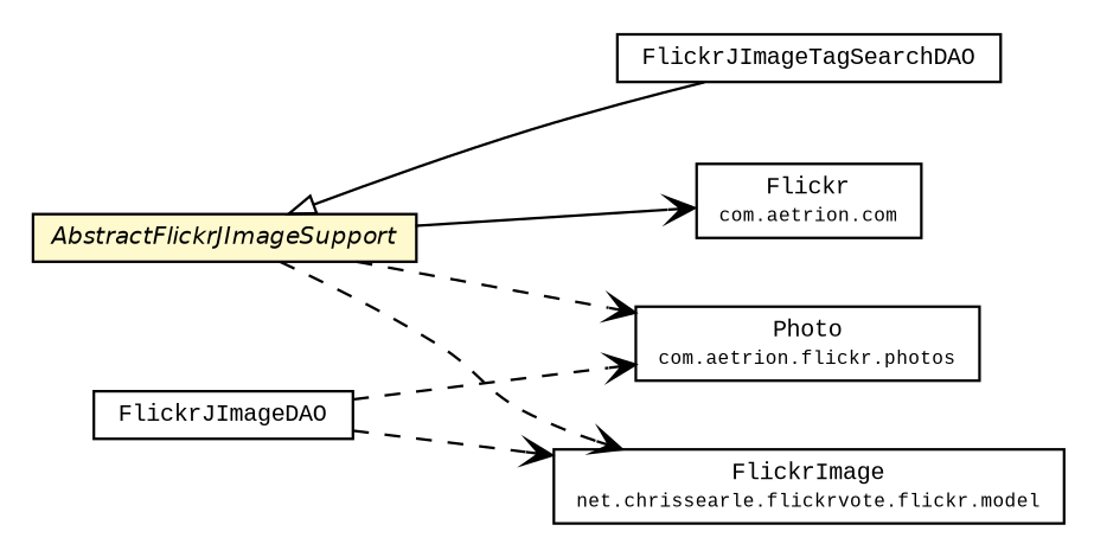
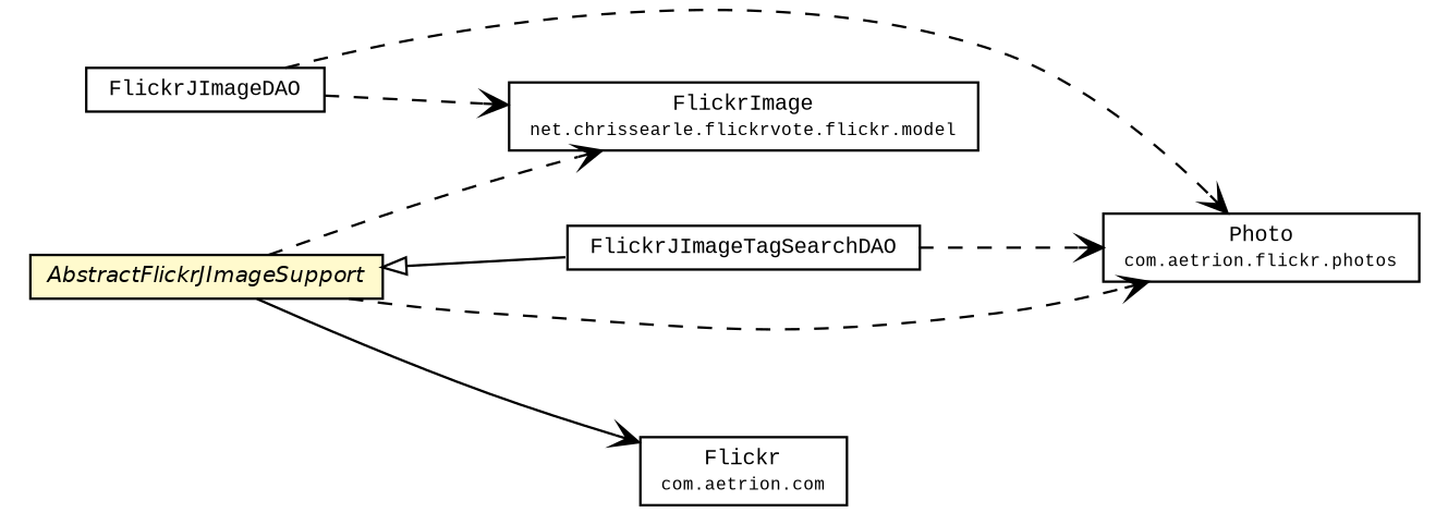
  digraph {
    fontname="Liberation Mono"
    rankdir=LR
    node [fontcolor=black fontname="Liberation Mono" fontsize=9.0 shape=plaintext]
    edge [arrowhead=open color=black fontcolor=black fontname="Liberation Mono" fontsize=10.0 headport=p labelfontname=Helvetica labelfontsize=10 style=dashed tailport=p]
    n1 [label=<<table border="0" cellborder="1" cellspacing="0" cellpadding="2" port="p" href="./FlickrJImageTagSearchDAO.html"> 		<tr><td><table border="0" cellspacing="0" cellpadding="1"> 			<tr><td> FlickrJImageTagSearchDAO </td></tr> 		</table></td></tr> 		</table>>]
    n2 [label=<<table border="0" cellborder="1" cellspacing="0" cellpadding="2" port="p"> 		<tr><td><table border="0" cellspacing="0" cellpadding="1"> 			<tr><td> Photo </td></tr> 			<tr><td><font point-size="7.0"> com.aetrion.flickr.photos </font></td></tr> 		</table></td></tr> 		</table>>]
    n3 [label=<<table border="0" cellborder="1" cellspacing="0" cellpadding="2" port="p" href="./FlickrJImageDAO.html"> 		<tr><td><table border="0" cellspacing="0" cellpadding="1"> 			<tr><td> FlickrJImageDAO </td></tr> 		</table></td></tr> 		</table>>]
    n4 [label=<<table border="0" cellborder="1" cellspacing="0" cellpadding="2" port="p" href="../model/FlickrImage.html"> 		<tr><td><table border="0" cellspacing="0" cellpadding="1"> 			<tr><td> FlickrImage </td></tr> 			<tr><td><font point-size="7.0"> net.chrissearle.flickrvote.flickr.model </font></td></tr> 		</table></td></tr> 		</table>>]
    n5 [label=<<table border="0" cellborder="1" cellspacing="0" cellpadding="2" port="p" bgcolor="lemonChiffon" href="./AbstractFlickrJImageSupport.html"> 		<tr><td><table border="0" cellspacing="0" cellpadding="1"> 			<tr><td><font face="Helvetica-Oblique"> AbstractFlickrJImageSupport </font></td></tr> 		</table></td></tr> 		</table>>]
    n6 [label=<<table border="0" cellborder="1" cellspacing="0" cellpadding="2" port="p"> 		<tr><td><table border="0" cellspacing="0" cellpadding="1"> 			<tr><td> Flickr </td></tr> 			<tr><td><font point-size="7.0"> com.aetrion.com </font></td></tr> 		</table></td></tr> 		</table>>]
+   n1 -> n2
    n3 -> n2
    n3 -> n4
    n5 -> n1 [arrowtail=empty dir=back fontsize=10 arrowhead="" color="" fontcolor="" style=""]
    n5 -> n2
    n5 -> n4
    n5 -> n6 [style=""]
  }
